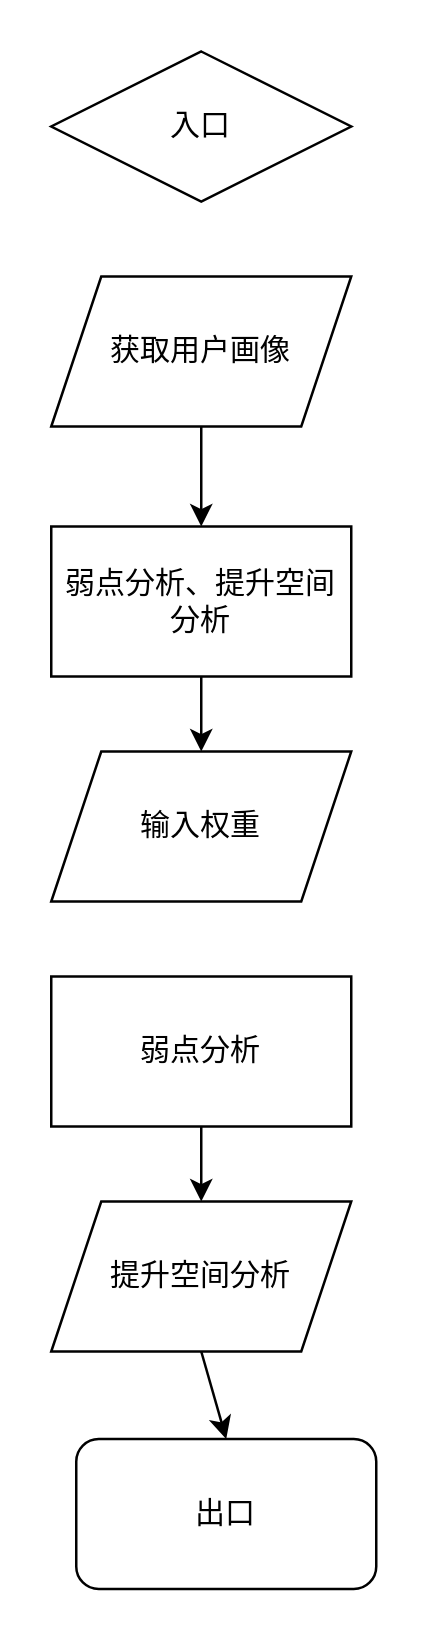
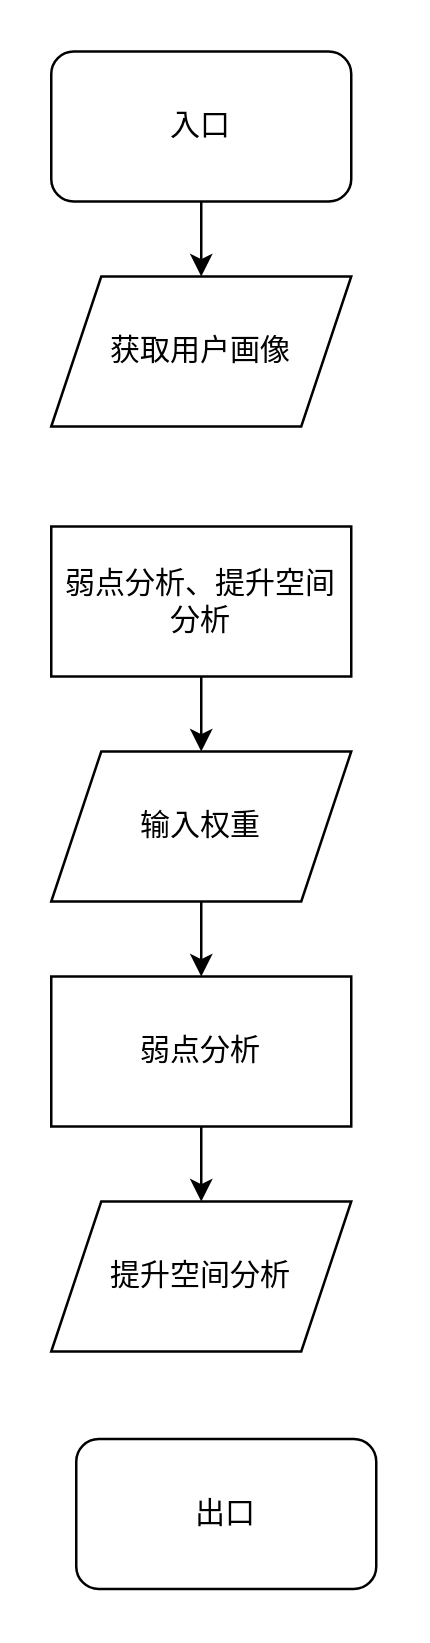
  <mxCell id="0" />
  <mxCell id="1" parent="0" />
- <mxCell id="2" value="入口" style="rhombus;whiteSpace=wrap;html=1;" vertex="1" parent="1"><mxGeometry x="20" y="20" width="120" height="60" as="geometry" /></mxCell>
+ <mxCell id="2" value="入口" style="rounded=1;whiteSpace=wrap;html=1;" vertex="1" parent="1"><mxGeometry x="20" y="20" width="120" height="60" as="geometry" /></mxCell>
  <mxCell id="3" value="弱点分析、提升空间分析" style="rounded=0;whiteSpace=wrap;html=1;" vertex="1" parent="1"><mxGeometry x="20" y="210" width="120" height="60" as="geometry" /></mxCell>
  <mxCell id="4" value="获取用户画像" style="shape=parallelogram;perimeter=parallelogramPerimeter;whiteSpace=wrap;html=1;fixedSize=1;" vertex="1" parent="1"><mxGeometry x="20" y="110" width="120" height="60" as="geometry" /></mxCell>
+ <mxCell id="5" value="" style="endArrow=classic;html=1;rounded=0;exitX=0.5;exitY=1;exitDx=0;exitDy=0;entryX=0.5;entryY=0;entryDx=0;entryDy=0;" edge="1" parent="1" source="2" target="4"><mxGeometry width="50" height="50" relative="1" as="geometry"><mxPoint x="50" y="320" as="sourcePoint" /><mxPoint x="80" y="150" as="targetPoint" /></mxGeometry></mxCell>
  <mxCell id="6" value="出口" style="rounded=1;whiteSpace=wrap;html=1;" vertex="1" parent="1"><mxGeometry x="30" y="575" width="120" height="60" as="geometry" /></mxCell>
  <mxCell id="7" value="输入权重" style="shape=parallelogram;perimeter=parallelogramPerimeter;whiteSpace=wrap;html=1;fixedSize=1;" vertex="1" parent="1"><mxGeometry x="20" y="300" width="120" height="60" as="geometry" /></mxCell>
  <mxCell id="8" value="提升空间分析" style="shape=parallelogram;perimeter=parallelogramPerimeter;whiteSpace=wrap;html=1;fixedSize=1;" vertex="1" parent="1"><mxGeometry x="20" y="480" width="120" height="60" as="geometry" /></mxCell>
  <mxCell id="9" value="弱点分析" style="rounded=0;whiteSpace=wrap;html=1;" vertex="1" parent="1"><mxGeometry x="20" y="390" width="120" height="60" as="geometry" /></mxCell>
- <mxCell id="10" value="" style="endArrow=classic;html=1;rounded=0;exitX=0.5;exitY=1;exitDx=0;exitDy=0;entryX=0.5;entryY=0;entryDx=0;entryDy=0;" edge="1" parent="1" source="4" target="3"><mxGeometry width="50" height="50" relative="1" as="geometry"><mxPoint x="50" y="200" as="sourcePoint" /><mxPoint x="-130" y="160" as="targetPoint" /></mxGeometry></mxCell>
  <mxCell id="11" value="" style="endArrow=classic;html=1;rounded=0;entryX=0.5;entryY=0;entryDx=0;entryDy=0;" edge="1" parent="1" target="7"><mxGeometry width="50" height="50" relative="1" as="geometry"><mxPoint x="80" y="270" as="sourcePoint" /><mxPoint x="100" y="150" as="targetPoint" /></mxGeometry></mxCell>
- <mxCell id="13" value="" style="endArrow=classic;html=1;rounded=0;entryX=0.5;entryY=0;entryDx=0;entryDy=0;exitX=0.5;exitY=1;exitDx=0;exitDy=0;" edge="1" parent="1" source="8" target="6"><mxGeometry width="50" height="50" relative="1" as="geometry"><mxPoint x="-100" y="620" as="sourcePoint" /><mxPoint x="-50" y="570" as="targetPoint" /></mxGeometry></mxCell>
+ <mxCell id="12" value="" style="endArrow=classic;html=1;rounded=0;entryX=0.5;entryY=0;entryDx=0;entryDy=0;exitX=0.5;exitY=1;exitDx=0;exitDy=0;" edge="1" parent="1" source="7" target="9"><mxGeometry width="50" height="50" relative="1" as="geometry"><mxPoint x="50" y="450" as="sourcePoint" /><mxPoint x="100" y="400" as="targetPoint" /></mxGeometry></mxCell>
  <mxCell id="14" value="" style="endArrow=classic;html=1;rounded=0;entryX=0.5;entryY=0;entryDx=0;entryDy=0;exitX=0.5;exitY=1;exitDx=0;exitDy=0;" edge="1" parent="1" source="9" target="8"><mxGeometry width="50" height="50" relative="1" as="geometry"><mxPoint x="50" y="450" as="sourcePoint" /><mxPoint x="100" y="400" as="targetPoint" /></mxGeometry></mxCell>
